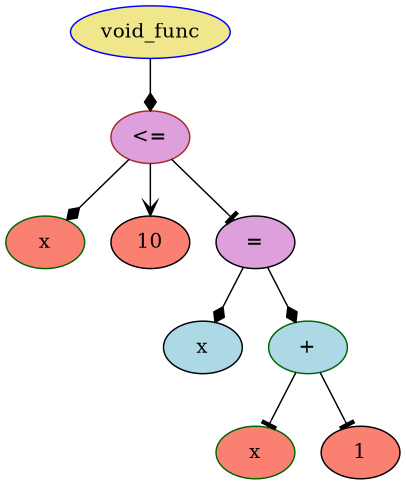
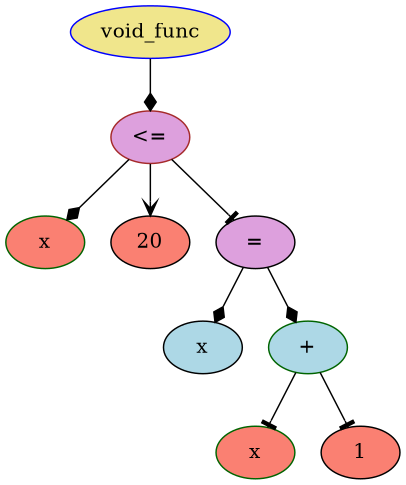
  digraph {
    node [style=filled fillcolor=salmon color=black]
    edge [arrowhead=diamond]
    n1 [label=void_func fillcolor=khaki color=blue]
    n2 [label="<=" fillcolor=plum color=brown]
    n3 [label=x color=darkgreen]
-   n4 [label=10]
+   n4 [label=20]
    n5 [label="=" fillcolor=plum]
    n6 [label=x fillcolor=lightblue]
    n7 [label="+" fillcolor=lightblue color=darkgreen]
    n8 [label=x color=darkgreen]
    n9 [label=1]
    n1 -> n2
    n2 -> n3
    n2 -> n4 [arrowhead=vee]
    n2 -> n5 [arrowhead=tee]
    n5 -> n6
    n5 -> n7
    n7 -> n8 [arrowhead=tee]
    n7 -> n9 [arrowhead=tee]
  }
